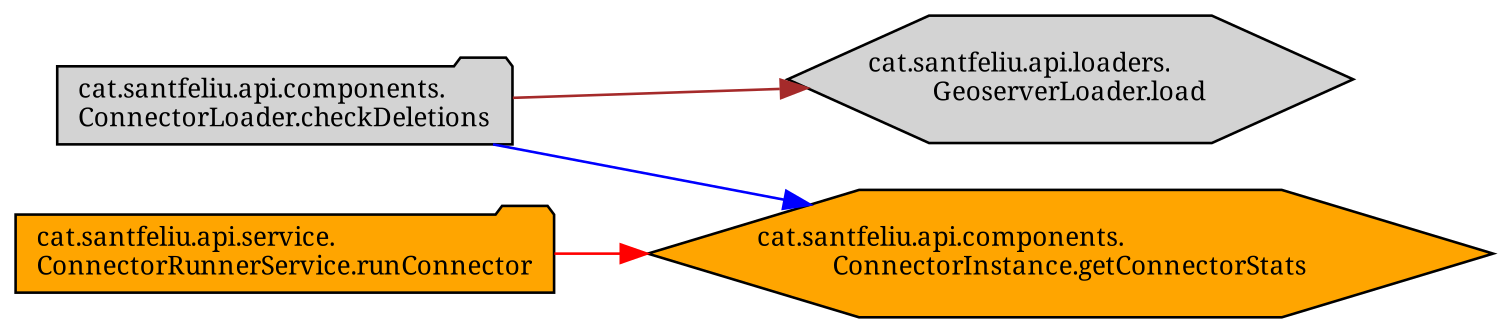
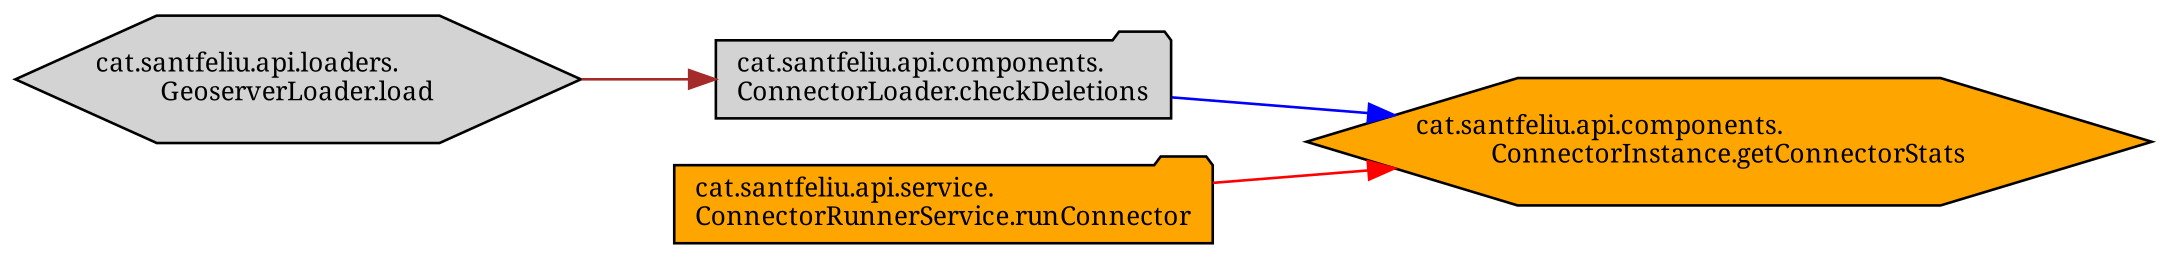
  digraph {
    rankdir=RL
    fontname="Noto Serif"
    node [color=black fillcolor=orange fontname="Noto Serif" fontsize=10 shape=hexagon style=filled]
    edge [dir=back fontname="Noto Serif" fontsize=10 labelfontname=Helvetica labelfontsize=10 style=solid]
    n1 [fontcolor=black height=0.2 label="cat.santfeliu.api.components.\lConnectorInstance.getConnectorStats" width=0.4]
    n2 [fillcolor=lightgrey height=0.2 label="cat.santfeliu.api.components.\lConnectorLoader.checkDeletions" shape=folder width=0.4]
    n3 [height=0.2 label="cat.santfeliu.api.service.\lConnectorRunnerService.runConnector" shape=folder width=0.4]
    n4 [fillcolor=lightgrey height=0.2 label="cat.santfeliu.api.loaders.\lGeoserverLoader.load" width=0.4]
    n1 -> n2 [color=blue]
    n1 -> n3 [color=red]
-   n4 -> n2 [color=brown]
+   n2 -> n4 [color=brown]
  }
